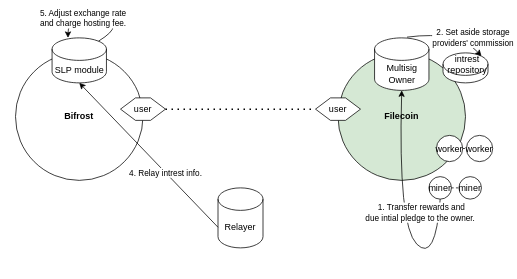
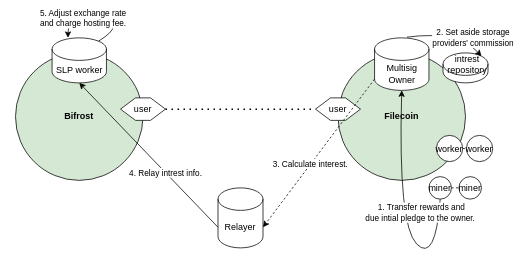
  <mxCell id="0" />
  <mxCell id="1" parent="0" />
- <mxCell id="2" value="&lt;b&gt;Bifrost&lt;/b&gt;" style="ellipse;whiteSpace=wrap;html=1;aspect=fixed;" parent="1" vertex="1"><mxGeometry x="20" y="70" width="170" height="170" as="geometry" /></mxCell>
+ <mxCell id="2" value="&lt;b&gt;Bifrost&lt;/b&gt;" style="ellipse;whiteSpace=wrap;html=1;aspect=fixed;fillColor=#d5e8d4;" parent="1" vertex="1"><mxGeometry x="20" y="70" width="170" height="170" as="geometry" /></mxCell>
  <mxCell id="3" value="&lt;b&gt;Filecoin&lt;/b&gt;" style="ellipse;whiteSpace=wrap;html=1;aspect=fixed;fillColor=#d5e8d4;" parent="1" vertex="1"><mxGeometry x="450" y="70" width="170" height="170" as="geometry" /></mxCell>
  <mxCell id="4" value="user" style="shape=hexagon;perimeter=hexagonPerimeter2;whiteSpace=wrap;html=1;fixedSize=1;" parent="1" vertex="1"><mxGeometry x="160" y="130" width="60" height="30" as="geometry" /></mxCell>
  <mxCell id="5" value="user" style="shape=hexagon;perimeter=hexagonPerimeter2;whiteSpace=wrap;html=1;fixedSize=1;" parent="1" vertex="1"><mxGeometry x="420" y="130" width="60" height="30" as="geometry" /></mxCell>
  <mxCell id="6" value="" style="endArrow=none;dashed=1;html=1;dashPattern=1 3;strokeWidth=2;rounded=0;exitX=1;exitY=0.5;exitDx=0;exitDy=0;entryX=0;entryY=0.5;entryDx=0;entryDy=0;" parent="1" source="4" target="5" edge="1"><mxGeometry width="50" height="50" relative="1" as="geometry"><mxPoint x="260" y="210" as="sourcePoint" /><mxPoint x="310" y="160" as="targetPoint" /></mxGeometry></mxCell>
  <mxCell id="7" value="Multisig&lt;br&gt;Owner" style="shape=cylinder3;whiteSpace=wrap;html=1;boundedLbl=1;backgroundOutline=1;size=15;" parent="1" vertex="1"><mxGeometry x="498.75" y="50" width="72.5" height="70" as="geometry" /></mxCell>
  <mxCell id="8" value="worker" style="ellipse;whiteSpace=wrap;html=1;aspect=fixed;" parent="1" vertex="1"><mxGeometry x="581.25" y="180" width="35" height="35" as="geometry" /></mxCell>
- <mxCell id="9" value="SLP module" style="shape=cylinder3;whiteSpace=wrap;html=1;boundedLbl=1;backgroundOutline=1;size=15;" parent="1" vertex="1"><mxGeometry x="68.75" y="50" width="72.5" height="60" as="geometry" /></mxCell>
+ <mxCell id="9" value="SLP worker" style="shape=cylinder3;whiteSpace=wrap;html=1;boundedLbl=1;backgroundOutline=1;size=15;" parent="1" vertex="1"><mxGeometry x="68.75" y="50" width="72.5" height="60" as="geometry" /></mxCell>
  <mxCell id="10" value="Relayer" style="shape=cylinder3;whiteSpace=wrap;html=1;boundedLbl=1;backgroundOutline=1;size=15;" parent="1" vertex="1"><mxGeometry x="290" y="250" width="60" height="80" as="geometry" /></mxCell>
  <mxCell id="11" value="miner" style="ellipse;whiteSpace=wrap;html=1;aspect=fixed;" parent="1" vertex="1"><mxGeometry x="571.25" y="235" width="30" height="30" as="geometry" /></mxCell>
  <mxCell id="12" value="miner" style="ellipse;whiteSpace=wrap;html=1;aspect=fixed;" parent="1" vertex="1"><mxGeometry x="611.25" y="235" width="30" height="30" as="geometry" /></mxCell>
  <mxCell id="13" value="" style="endArrow=none;dashed=1;html=1;rounded=0;exitX=1;exitY=0.5;exitDx=0;exitDy=0;" parent="1" source="11" edge="1"><mxGeometry width="50" height="50" relative="1" as="geometry"><mxPoint x="601.25" y="295" as="sourcePoint" /><mxPoint x="611.25" y="250" as="targetPoint" /></mxGeometry></mxCell>
+ <mxCell id="14" value="" style="endArrow=classic;html=1;rounded=0;dashed=1;exitX=0;exitY=1;exitDx=0;exitDy=-15;exitPerimeter=0;entryX=1;entryY=0;entryDx=0;entryDy=52.5;entryPerimeter=0;" parent="1" source="7" target="10" edge="1"><mxGeometry width="50" height="50" relative="1" as="geometry"><mxPoint x="530" y="360" as="sourcePoint" /><mxPoint x="440" y="370" as="targetPoint" /></mxGeometry></mxCell>
+ <mxCell id="15" value="3. Calculate interest." style="edgeLabel;html=1;align=center;verticalAlign=middle;resizable=0;points=[];" parent="14" vertex="1" connectable="0"><mxGeometry x="0.147" y="-1" relative="1" as="geometry"><mxPoint as="offset" /></mxGeometry></mxCell>
  <mxCell id="16" value="" style="endArrow=classic;html=1;rounded=0;dashed=0;entryX=0.5;entryY=1;entryDx=0;entryDy=0;entryPerimeter=0;exitX=0;exitY=0;exitDx=0;exitDy=52.5;exitPerimeter=0;" parent="1" source="10" target="9" edge="1"><mxGeometry width="50" height="50" relative="1" as="geometry"><mxPoint x="100" y="310" as="sourcePoint" /><mxPoint x="180" y="370" as="targetPoint" /></mxGeometry></mxCell>
  <mxCell id="17" value="4. Relay intrest info." style="edgeLabel;html=1;align=center;verticalAlign=middle;resizable=0;points=[];" parent="16" vertex="1" connectable="0"><mxGeometry x="-0.134" y="1" relative="1" as="geometry"><mxPoint x="11" y="10" as="offset" /></mxGeometry></mxCell>
  <mxCell id="18" value="worker" style="ellipse;whiteSpace=wrap;html=1;aspect=fixed;" parent="1" vertex="1"><mxGeometry x="621.25" y="180" width="35" height="35" as="geometry" /></mxCell>
  <mxCell id="19" value="" style="endArrow=none;dashed=1;html=1;rounded=0;exitX=1;exitY=0.5;exitDx=0;exitDy=0;entryX=0;entryY=0.5;entryDx=0;entryDy=0;" parent="1" source="8" target="18" edge="1"><mxGeometry width="50" height="50" relative="1" as="geometry"><mxPoint x="611.25" y="355" as="sourcePoint" /><mxPoint x="661.25" y="305" as="targetPoint" /></mxGeometry></mxCell>
  <mxCell id="20" value="" style="curved=1;endArrow=classic;html=1;rounded=0;exitX=0.5;exitY=1;exitDx=0;exitDy=0;entryX=0.5;entryY=1;entryDx=0;entryDy=0;entryPerimeter=0;" parent="1" source="11" target="7" edge="1"><mxGeometry width="50" height="50" relative="1" as="geometry"><mxPoint x="530" y="350" as="sourcePoint" /><mxPoint x="580" y="300" as="targetPoint" /><Array as="points"><mxPoint x="580" y="350" /><mxPoint x="530" y="300" /></Array></mxGeometry></mxCell>
  <mxCell id="21" value="1. Transfer rewards and &lt;br&gt;due intial pledge to the owner.&amp;nbsp;" style="edgeLabel;html=1;align=center;verticalAlign=middle;resizable=0;points=[];" parent="20" vertex="1" connectable="0"><mxGeometry x="0.034" y="-4" relative="1" as="geometry"><mxPoint x="26" as="offset" /></mxGeometry></mxCell>
  <mxCell id="22" value="" style="curved=1;endArrow=classic;html=1;rounded=0;exitX=0.855;exitY=0;exitDx=0;exitDy=4.35;exitPerimeter=0;entryX=0.293;entryY=0;entryDx=0;entryDy=0;entryPerimeter=0;" parent="1" source="9" target="9" edge="1"><mxGeometry width="50" height="50" relative="1" as="geometry"><mxPoint x="120" y="30" as="sourcePoint" /><mxPoint x="170" y="-20" as="targetPoint" /><Array as="points"><mxPoint x="170" y="30" /><mxPoint x="90" y="20" /></Array></mxGeometry></mxCell>
  <mxCell id="23" value="5. Adjust exchange rate &lt;br&gt;and charge hosting fee." style="edgeLabel;html=1;align=center;verticalAlign=middle;resizable=0;points=[];" parent="22" vertex="1" connectable="0"><mxGeometry x="0.359" y="1" relative="1" as="geometry"><mxPoint as="offset" /></mxGeometry></mxCell>
  <mxCell id="24" value="" style="shape=cylinder3;whiteSpace=wrap;html=1;boundedLbl=1;backgroundOutline=1;size=15;" vertex="1" parent="1"><mxGeometry x="590" y="70" width="60" height="40" as="geometry" /></mxCell>
  <mxCell id="25" value="" style="curved=1;endArrow=classic;html=1;rounded=0;exitX=0.597;exitY=-0.014;exitDx=0;exitDy=0;exitPerimeter=0;entryX=0.855;entryY=0;entryDx=0;entryDy=4.35;entryPerimeter=0;" edge="1" parent="1" source="7" target="24"><mxGeometry width="50" height="50" relative="1" as="geometry"><mxPoint x="600" y="50" as="sourcePoint" /><mxPoint x="650" y="0" as="targetPoint" /><Array as="points"><mxPoint x="610" y="40" /></Array></mxGeometry></mxCell>
  <mxCell id="26" value="2. Set aside storage &lt;br&gt;providers' commission" style="edgeLabel;html=1;align=center;verticalAlign=middle;resizable=0;points=[];" vertex="1" connectable="0" parent="25"><mxGeometry x="-0.438" y="1" relative="1" as="geometry"><mxPoint x="56" y="6" as="offset" /></mxGeometry></mxCell>
  <mxCell id="27" value="intrest repository" style="text;html=1;strokeColor=none;fillColor=none;align=center;verticalAlign=middle;whiteSpace=wrap;rounded=0;" vertex="1" parent="1"><mxGeometry x="578.25" y="70" width="88.75" height="30" as="geometry" /></mxCell>
